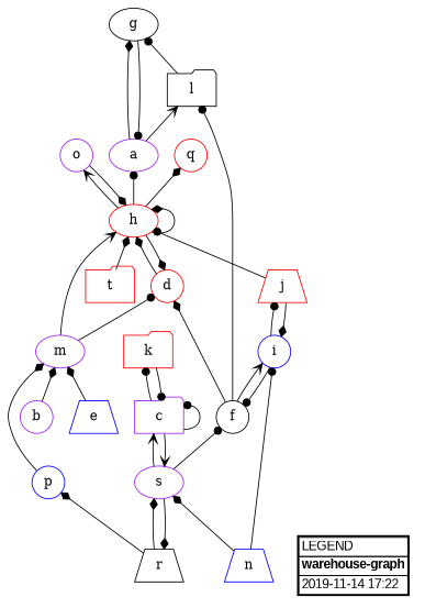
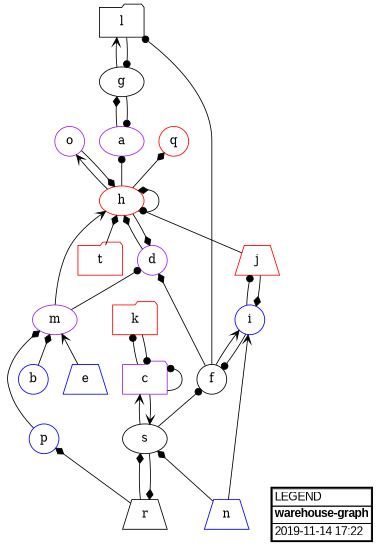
  digraph {
    rankdir=BT
    node [color=red shape=circle]
    edge [arrowhead=diamond]
    a [color=purple shape=ellipse]
    g [color=black shape=ellipse]
    l [color=black shape=folder]
-   b [color=purple]
+   b [color=blue]
    m [color=purple shape=ellipse]
-   d
+   d [color=purple]
    h [shape=ellipse]
    q
    o [color=purple]
    c [color=purple shape=folder]
    k [shape=folder]
-   s [color=purple shape=ellipse]
+   s [color=black shape=ellipse]
    f [color=black]
    r [color=black shape=trapezium]
    i [color=blue]
    p [color=blue]
    e [color=blue shape=trapezium]
    j [shape=trapezium]
    n [color=blue shape=trapezium]
    t [shape=folder]
    n21 [fillcolor="#ffffff" fontname="Verdana,Arial,Sans-Serif" label=<<table border="2" cellborder="1" cellspacing="0" id="LEGEND"><tr><td align="left">LEGEND</td></tr><tr><td align="left"><b>warehouse-graph</b></td></tr><tr><td align="left">2019-11-14 17:22</td></tr></table>> shape=plaintext style=filled color=""]
    a -> g
    g -> a [arrowhead=dot]
-   a -> l [arrowhead=vee]
+   g -> l [arrowhead=vee]
    l -> g [arrowhead=dot]
    b -> m
    m -> d [arrowhead=dot]
    m -> h [arrowhead=vee]
    d -> h
    h -> a [arrowhead=dot]
    h -> d
    h -> h
    h -> q
    h -> o [arrowhead=vee]
    o -> h
    c -> c [arrowhead=dot]
    c -> k [arrowhead=dot]
    c -> s [arrowhead=vee]
    k -> c [arrowhead=dot]
    s -> c [arrowhead=vee]
    s -> f [arrowhead=dot]
    s -> r
    f -> l [arrowhead=dot]
    f -> d
    f -> i [arrowhead=vee]
    r -> s
    r -> p
    i -> f [arrowhead=dot]
    i -> j [arrowhead=dot]
    p -> m
-   e -> m
+   e -> m [arrowhead=vee]
    j -> h [arrowhead=dot]
    j -> i
    n -> s
-   n -> i [arrowhead=dot]
+   n -> i [arrowhead=vee]
    t -> h
  }
